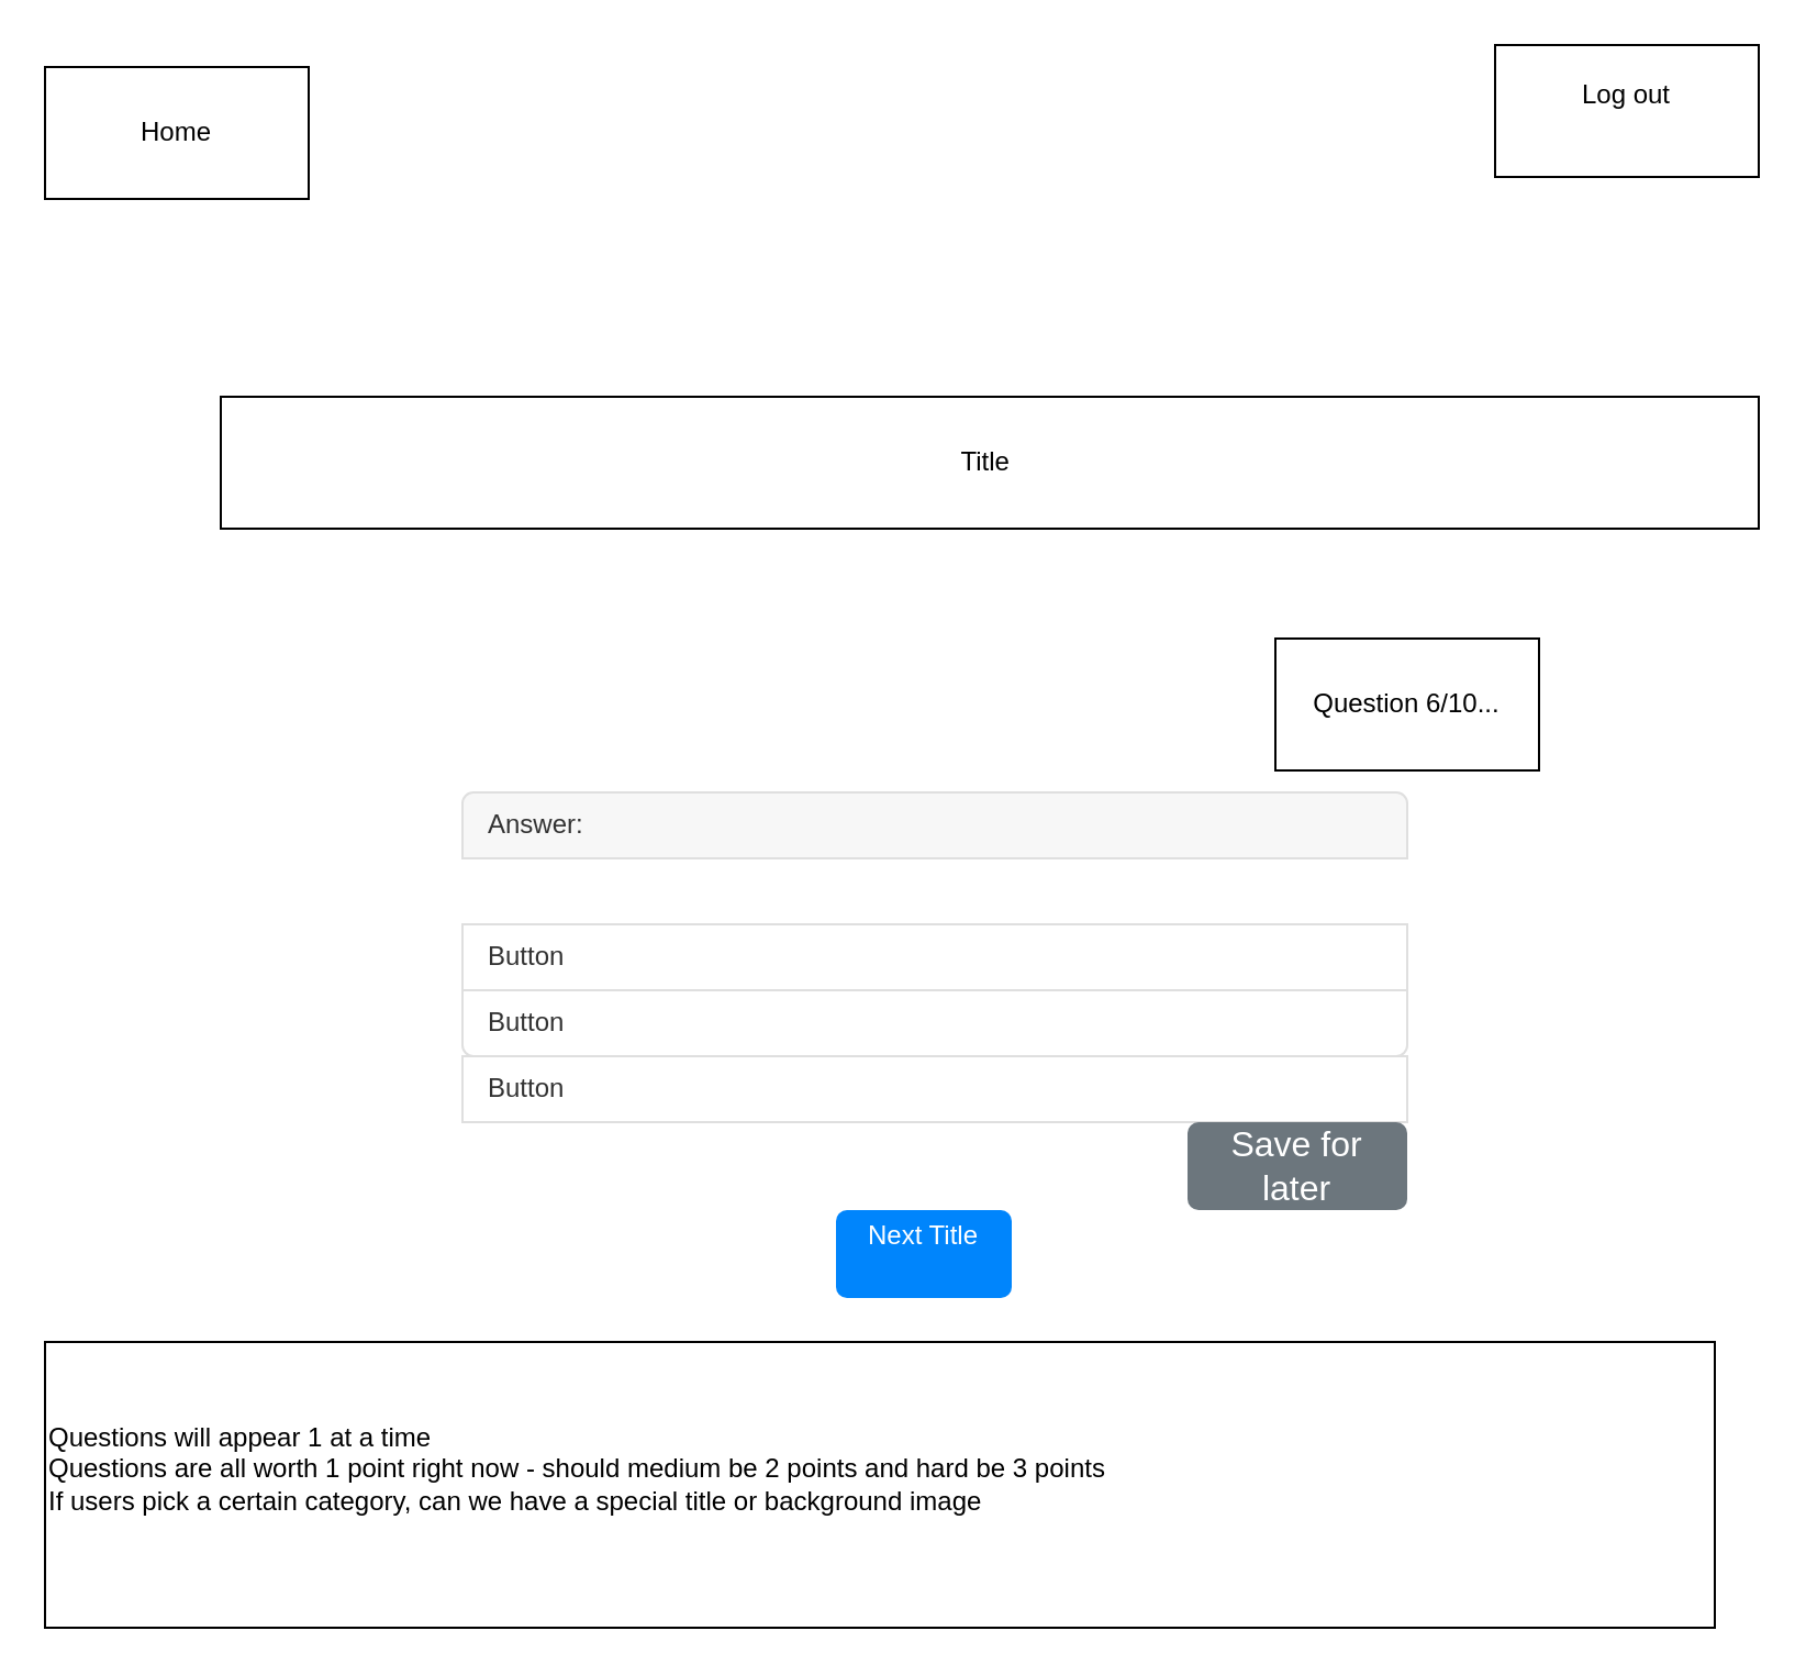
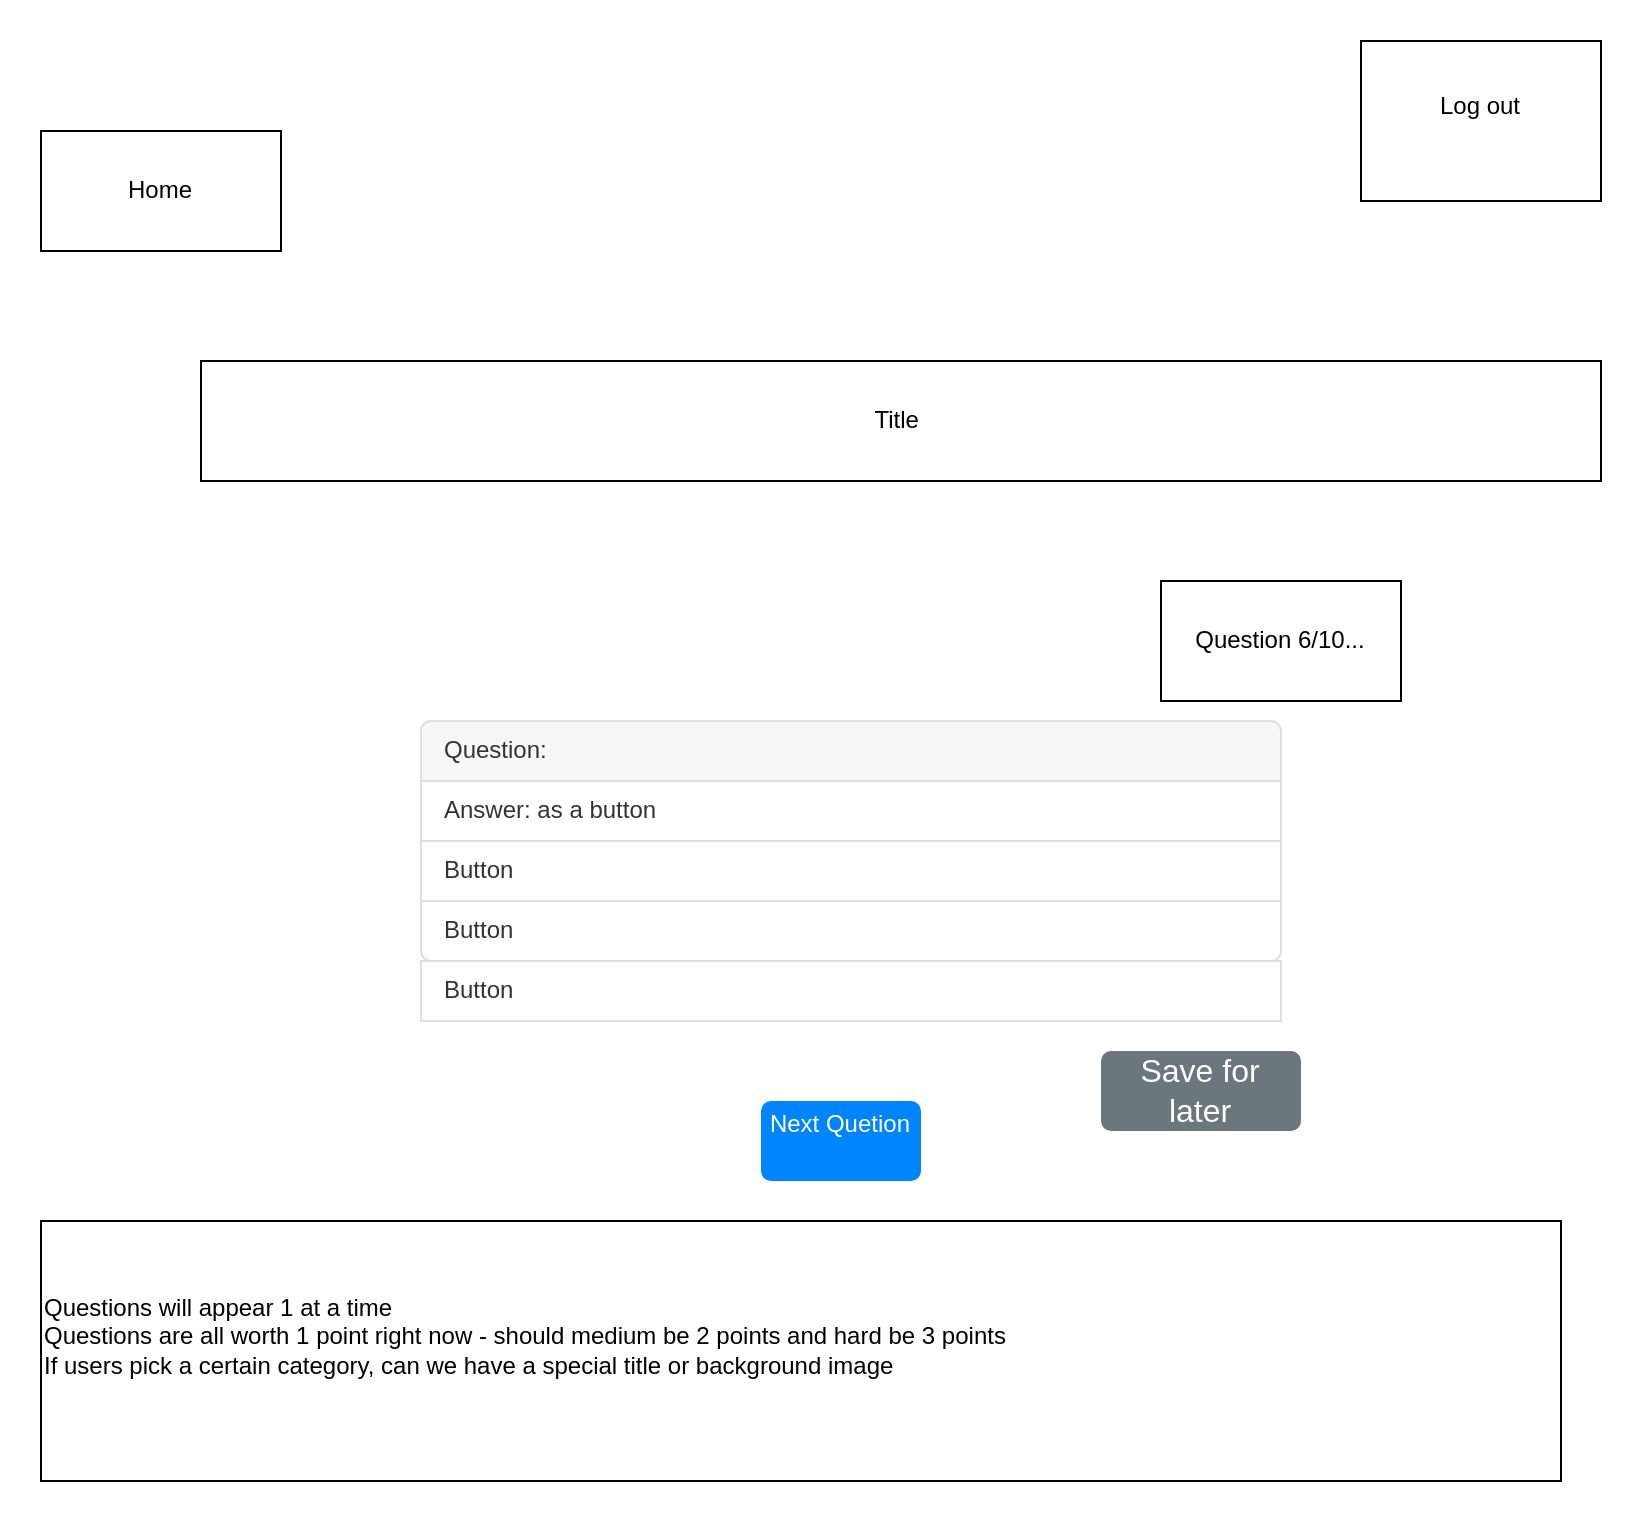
  <mxCell id="0" />
  <mxCell id="1" parent="0" />
- <mxCell id="2" value="Answer:&amp;nbsp;&lt;span style=&quot;white-space: pre;&quot;&gt;&#09;&lt;/span&gt;" style="text;strokeColor=#DFDFDF;fillColor=#F7F7F7;align=left;verticalAlign=middle;spacingLeft=10;spacingRight=10;overflow=hidden;points=[[0,0.5],[1,0.5]];portConstraint=eastwest;rotatable=0;whiteSpace=wrap;html=1;shape=mxgraph.bootstrap.topButton;rSize=5;fontColor=#333333;" vertex="1" parent="1"><mxGeometry x="210" y="360" width="430" height="30" as="geometry" /></mxCell>
+ <mxCell id="2" value="Question:&amp;nbsp;&lt;span style=&quot;white-space: pre;&quot;&gt;&#09;&lt;/span&gt;" style="text;strokeColor=#DFDFDF;fillColor=#F7F7F7;align=left;verticalAlign=middle;spacingLeft=10;spacingRight=10;overflow=hidden;points=[[0,0.5],[1,0.5]];portConstraint=eastwest;rotatable=0;whiteSpace=wrap;html=1;shape=mxgraph.bootstrap.topButton;rSize=5;fontColor=#333333;" vertex="1" parent="1"><mxGeometry x="210" y="360" width="430" height="30" as="geometry" /></mxCell>
+ <mxCell id="3" value="Answer: as a button" style="text;strokeColor=#DFDFDF;fillColor=#FFFFFF;align=left;verticalAlign=middle;spacingLeft=10;spacingRight=10;overflow=hidden;points=[[0,0.5],[1,0.5]];portConstraint=eastwest;rotatable=0;whiteSpace=wrap;html=1;rSize=5;fontColor=#333333;" vertex="1" parent="1"><mxGeometry x="210" y="390" width="430" height="30" as="geometry" /></mxCell>
  <mxCell id="4" value="Button&lt;span style=&quot;white-space: pre;&quot;&gt;&#09;&lt;/span&gt;" style="text;strokeColor=#DFDFDF;fillColor=#FFFFFF;align=left;verticalAlign=middle;spacingLeft=10;spacingRight=10;overflow=hidden;points=[[0,0.5],[1,0.5]];portConstraint=eastwest;rotatable=0;whiteSpace=wrap;html=1;rSize=5;fontColor=#333333;" vertex="1" parent="1"><mxGeometry x="210" y="420" width="430" height="30" as="geometry" /></mxCell>
  <mxCell id="5" value="Button" style="text;strokeColor=#DFDFDF;fillColor=#FFFFFF;align=left;verticalAlign=middle;spacingLeft=10;spacingRight=10;overflow=hidden;points=[[0,0.5],[1,0.5]];portConstraint=eastwest;rotatable=0;whiteSpace=wrap;html=1;shape=mxgraph.bootstrap.bottomButton;rSize=5;fontColor=#333333;" vertex="1" parent="1"><mxGeometry x="210" y="450" width="430" height="30" as="geometry" /></mxCell>
  <mxCell id="6" value="Button&amp;nbsp;" style="text;strokeColor=#DFDFDF;fillColor=#FFFFFF;align=left;verticalAlign=middle;spacingLeft=10;spacingRight=10;overflow=hidden;points=[[0,0.5],[1,0.5]];portConstraint=eastwest;rotatable=0;whiteSpace=wrap;html=1;rSize=5;fontColor=#333333;" vertex="1" parent="1"><mxGeometry x="210" y="480" width="430" height="30" as="geometry" /></mxCell>
- <mxCell id="7" value="&lt;font style=&quot;font-size: 12px; color: rgb(255, 255, 255);&quot;&gt;Next Title&lt;/font&gt;&lt;div&gt;&lt;br&gt;&lt;/div&gt;" style="html=1;shadow=0;dashed=0;shape=mxgraph.bootstrap.rrect;rSize=5;strokeColor=none;strokeWidth=1;fillColor=#0085FC;fontColor=#FFFFFF;whiteSpace=wrap;align=center;verticalAlign=middle;spacingLeft=0;fontStyle=0;fontSize=16;spacing=5;" vertex="1" parent="1"><mxGeometry x="380" y="550" width="80" height="40" as="geometry" /></mxCell>
- <mxCell id="8" value="Save for later" style="html=1;shadow=0;dashed=0;shape=mxgraph.bootstrap.rrect;rSize=5;strokeColor=none;strokeWidth=1;fillColor=#6C767D;fontColor=#FFFFFF;whiteSpace=wrap;align=center;verticalAlign=middle;spacingLeft=0;fontStyle=0;fontSize=16;spacing=5;" vertex="1" parent="1"><mxGeometry x="540" y="510" width="100" height="40" as="geometry" /></mxCell>
- <mxCell id="9" value="Home" style="rounded=0;whiteSpace=wrap;html=1;" vertex="1" parent="1"><mxGeometry x="20" y="30" width="120" height="60" as="geometry" /></mxCell>
- <mxCell id="10" value="Log out&lt;div&gt;&lt;br&gt;&lt;/div&gt;" style="rounded=0;whiteSpace=wrap;html=1;" vertex="1" parent="1"><mxGeometry x="680" y="20" width="120" height="60" as="geometry" /></mxCell>
+ <mxCell id="7" value="&lt;font style=&quot;font-size: 12px; color: rgb(255, 255, 255);&quot;&gt;Next Quetion&lt;/font&gt;&lt;div&gt;&lt;br&gt;&lt;/div&gt;" style="html=1;shadow=0;dashed=0;shape=mxgraph.bootstrap.rrect;rSize=5;strokeColor=none;strokeWidth=1;fillColor=#0085FC;fontColor=#FFFFFF;whiteSpace=wrap;align=center;verticalAlign=middle;spacingLeft=0;fontStyle=0;fontSize=16;spacing=5;" vertex="1" parent="1"><mxGeometry x="380" y="550" width="80" height="40" as="geometry" /></mxCell>
+ <mxCell id="8" value="Save for later" style="html=1;shadow=0;dashed=0;shape=mxgraph.bootstrap.rrect;rSize=5;strokeColor=none;strokeWidth=1;fillColor=#6C767D;fontColor=#FFFFFF;whiteSpace=wrap;align=center;verticalAlign=middle;spacingLeft=0;fontStyle=0;fontSize=16;spacing=5;" vertex="1" parent="1"><mxGeometry x="550" y="525" width="100" height="40" as="geometry" /></mxCell>
+ <mxCell id="9" value="Home" style="rounded=0;whiteSpace=wrap;html=1;" vertex="1" parent="1"><mxGeometry x="20" y="65" width="120" height="60" as="geometry" /></mxCell>
+ <mxCell id="10" value="Log out&lt;div&gt;&lt;br&gt;&lt;/div&gt;" style="rounded=0;whiteSpace=wrap;html=1;" vertex="1" parent="1"><mxGeometry x="680" y="20" width="120" height="80" as="geometry" /></mxCell>
  <mxCell id="11" value="Title&amp;nbsp;" style="whiteSpace=wrap;html=1;rounded=0;" vertex="1" parent="1"><mxGeometry x="100" y="180" width="700" height="60" as="geometry" /></mxCell>
  <mxCell id="12" value="Question 6/10..." style="rounded=0;whiteSpace=wrap;html=1;" vertex="1" parent="1"><mxGeometry x="580" y="290" width="120" height="60" as="geometry" /></mxCell>
  <mxCell id="13" value="Questions will appear 1 at a time&lt;div&gt;Questions are all worth 1 point right now - should medium be 2 points and hard be 3 points&amp;nbsp;&lt;/div&gt;&lt;div&gt;If users pick a certain category, can we have a special title or background image&lt;/div&gt;&lt;div&gt;&lt;br&gt;&lt;/div&gt;" style="rounded=0;whiteSpace=wrap;html=1;align=left;" vertex="1" parent="1"><mxGeometry x="20" y="610" width="760" height="130" as="geometry" /></mxCell>
